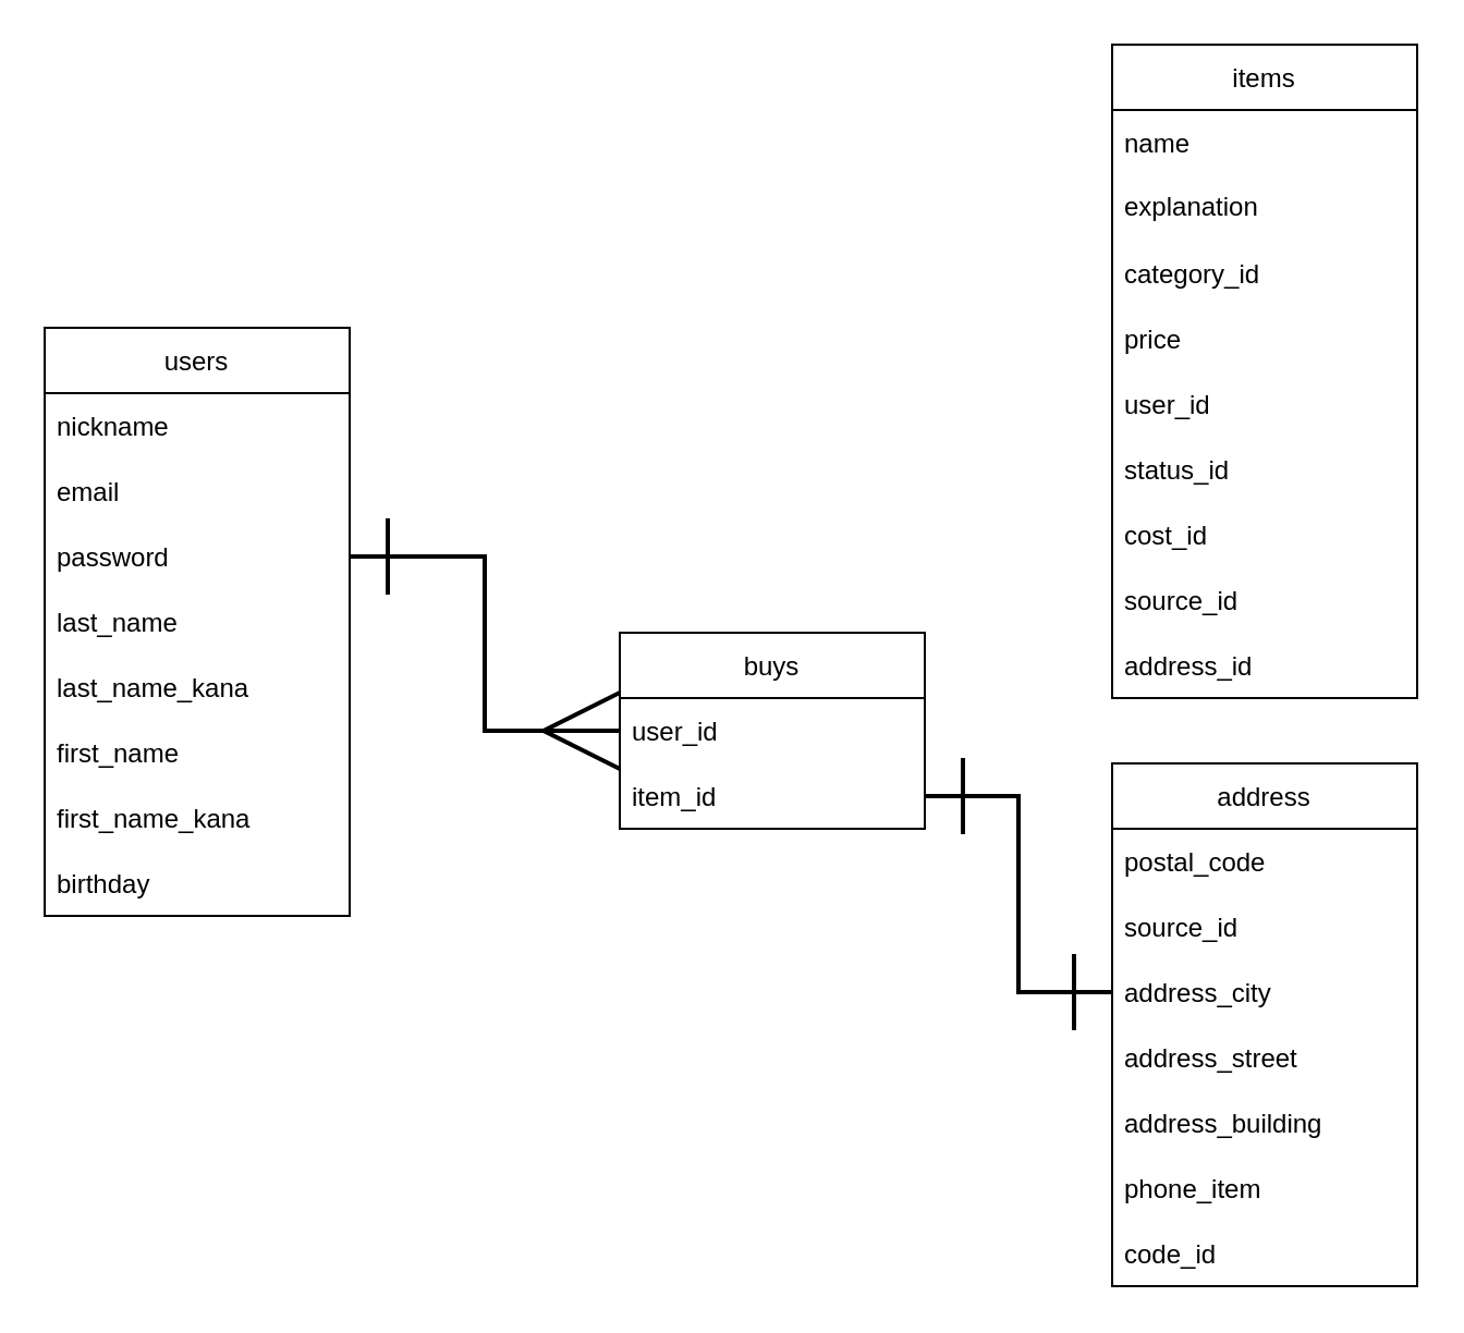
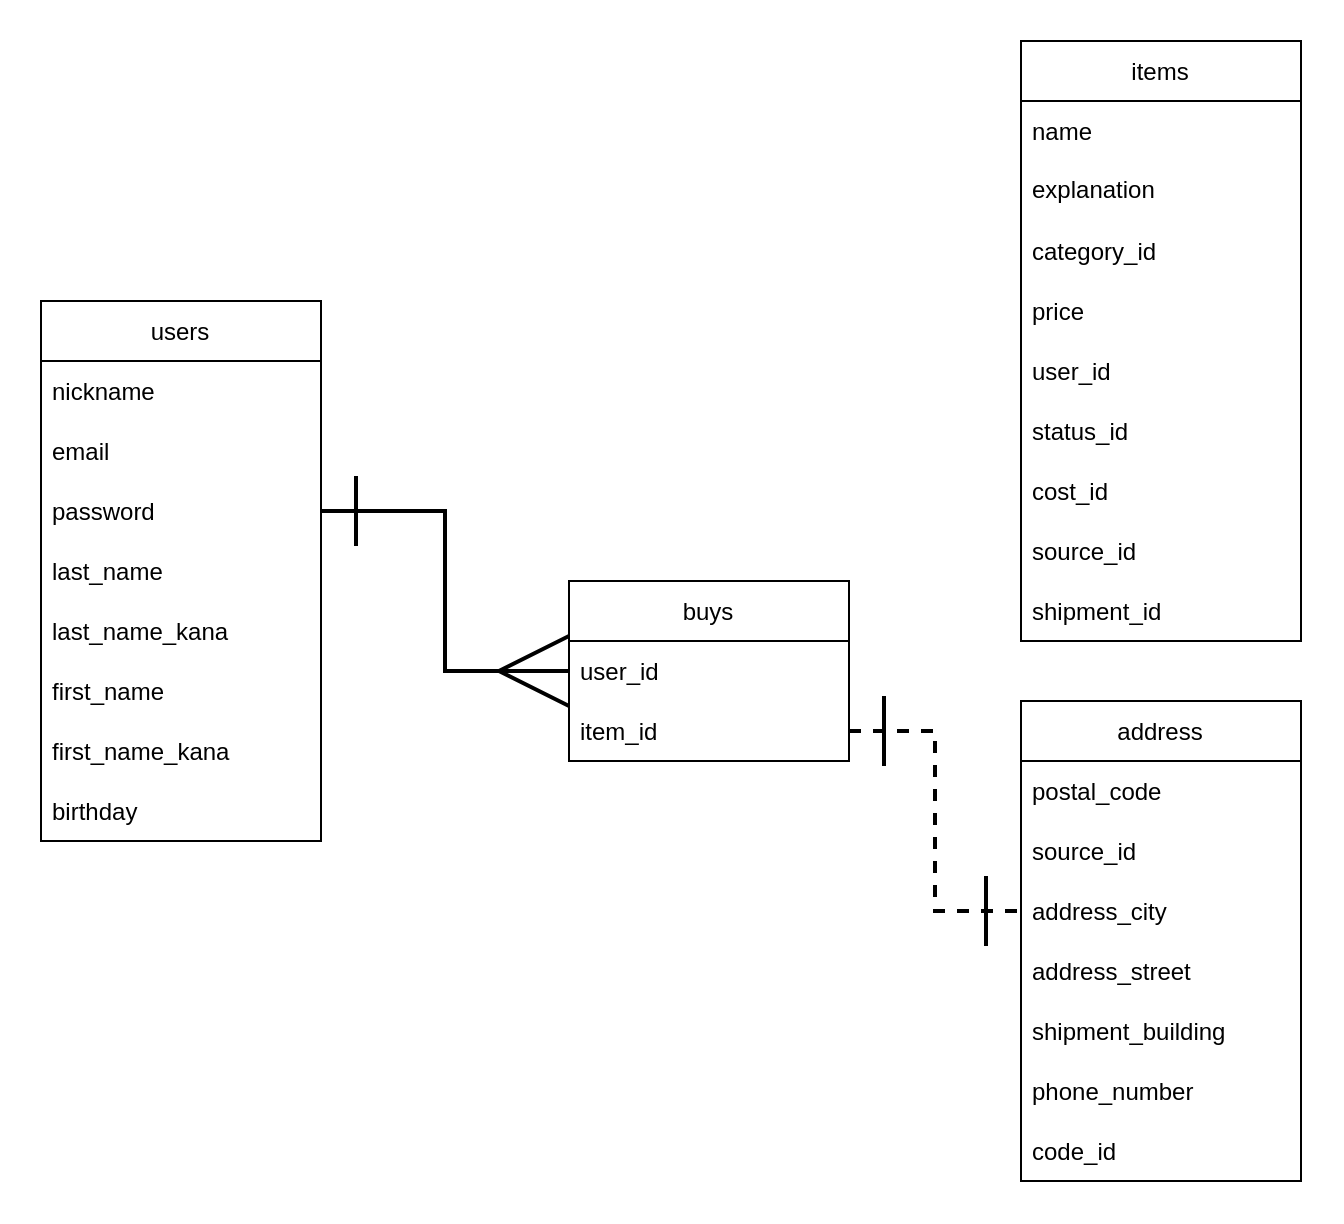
  <mxCell id="0" />
  <mxCell id="1" parent="0" />
  <mxCell id="2" value="users" style="swimlane;fontStyle=0;childLayout=stackLayout;horizontal=1;startSize=30;horizontalStack=0;resizeParent=1;resizeParentMax=0;resizeLast=0;collapsible=1;marginBottom=0;" vertex="1" parent="1"><mxGeometry x="20" y="150" width="140" height="270" as="geometry" /></mxCell>
  <mxCell id="3" value="nickname   " style="text;strokeColor=none;fillColor=none;align=left;verticalAlign=middle;spacingLeft=4;spacingRight=4;overflow=hidden;points=[[0,0.5],[1,0.5]];portConstraint=eastwest;rotatable=0;" vertex="1" parent="2"><mxGeometry y="30" width="140" height="30" as="geometry" /></mxCell>
  <mxCell id="4" value="email    " style="text;strokeColor=none;fillColor=none;align=left;verticalAlign=middle;spacingLeft=4;spacingRight=4;overflow=hidden;points=[[0,0.5],[1,0.5]];portConstraint=eastwest;rotatable=0;" vertex="1" parent="2"><mxGeometry y="60" width="140" height="30" as="geometry" /></mxCell>
  <mxCell id="5" value="password" style="text;strokeColor=none;fillColor=none;align=left;verticalAlign=middle;spacingLeft=4;spacingRight=4;overflow=hidden;points=[[0,0.5],[1,0.5]];portConstraint=eastwest;rotatable=0;" vertex="1" parent="2"><mxGeometry y="90" width="140" height="30" as="geometry" /></mxCell>
  <mxCell id="6" value="last_name" style="text;strokeColor=none;fillColor=none;align=left;verticalAlign=middle;spacingLeft=4;spacingRight=4;overflow=hidden;points=[[0,0.5],[1,0.5]];portConstraint=eastwest;rotatable=0;" vertex="1" parent="2"><mxGeometry y="120" width="140" height="30" as="geometry" /></mxCell>
  <mxCell id="7" value="last_name_kana" style="text;strokeColor=none;fillColor=none;align=left;verticalAlign=middle;spacingLeft=4;spacingRight=4;overflow=hidden;points=[[0,0.5],[1,0.5]];portConstraint=eastwest;rotatable=0;" vertex="1" parent="2"><mxGeometry y="150" width="140" height="30" as="geometry" /></mxCell>
  <mxCell id="8" value="first_name" style="text;strokeColor=none;fillColor=none;align=left;verticalAlign=middle;spacingLeft=4;spacingRight=4;overflow=hidden;points=[[0,0.5],[1,0.5]];portConstraint=eastwest;rotatable=0;" vertex="1" parent="2"><mxGeometry y="180" width="140" height="30" as="geometry" /></mxCell>
  <mxCell id="9" value="first_name_kana" style="text;strokeColor=none;fillColor=none;align=left;verticalAlign=middle;spacingLeft=4;spacingRight=4;overflow=hidden;points=[[0,0.5],[1,0.5]];portConstraint=eastwest;rotatable=0;" vertex="1" parent="2"><mxGeometry y="210" width="140" height="30" as="geometry" /></mxCell>
  <mxCell id="10" value="birthday" style="text;strokeColor=none;fillColor=none;align=left;verticalAlign=middle;spacingLeft=4;spacingRight=4;overflow=hidden;points=[[0,0.5],[1,0.5]];portConstraint=eastwest;rotatable=0;" vertex="1" parent="2"><mxGeometry y="240" width="140" height="30" as="geometry" /></mxCell>
  <mxCell id="11" value="items" style="swimlane;fontStyle=0;childLayout=stackLayout;horizontal=1;startSize=30;horizontalStack=0;resizeParent=1;resizeParentMax=0;resizeLast=0;collapsible=1;marginBottom=0;" vertex="1" parent="1"><mxGeometry x="510" y="20" width="140" height="300" as="geometry" /></mxCell>
  <mxCell id="12" value="name" style="text;strokeColor=none;fillColor=none;align=left;verticalAlign=middle;spacingLeft=4;spacingRight=4;overflow=hidden;points=[[0,0.5],[1,0.5]];portConstraint=eastwest;rotatable=0;" vertex="1" parent="11"><mxGeometry y="30" width="140" height="30" as="geometry" /></mxCell>
  <mxCell id="13" value="explanation" style="text;strokeColor=none;fillColor=none;align=left;verticalAlign=middle;spacingLeft=4;spacingRight=4;overflow=hidden;points=[[0,0.5],[1,0.5]];portConstraint=eastwest;rotatable=0;whiteSpace=wrap;" vertex="1" parent="11"><mxGeometry y="60" width="140" height="30" as="geometry" /></mxCell>
  <mxCell id="14" value="category_id" style="text;strokeColor=none;fillColor=none;align=left;verticalAlign=middle;spacingLeft=4;spacingRight=4;overflow=hidden;points=[[0,0.5],[1,0.5]];portConstraint=eastwest;rotatable=0;" vertex="1" parent="11"><mxGeometry y="90" width="140" height="30" as="geometry" /></mxCell>
  <mxCell id="15" value="price" style="text;strokeColor=none;fillColor=none;align=left;verticalAlign=middle;spacingLeft=4;spacingRight=4;overflow=hidden;points=[[0,0.5],[1,0.5]];portConstraint=eastwest;rotatable=0;" vertex="1" parent="11"><mxGeometry y="120" width="140" height="30" as="geometry" /></mxCell>
  <mxCell id="16" value="user_id" style="text;strokeColor=none;fillColor=none;align=left;verticalAlign=middle;spacingLeft=4;spacingRight=4;overflow=hidden;points=[[0,0.5],[1,0.5]];portConstraint=eastwest;rotatable=0;" vertex="1" parent="11"><mxGeometry y="150" width="140" height="30" as="geometry" /></mxCell>
  <mxCell id="17" value="status_id" style="text;strokeColor=none;fillColor=none;align=left;verticalAlign=middle;spacingLeft=4;spacingRight=4;overflow=hidden;points=[[0,0.5],[1,0.5]];portConstraint=eastwest;rotatable=0;" vertex="1" parent="11"><mxGeometry y="180" width="140" height="30" as="geometry" /></mxCell>
  <mxCell id="18" value="cost_id" style="text;strokeColor=none;fillColor=none;align=left;verticalAlign=middle;spacingLeft=4;spacingRight=4;overflow=hidden;points=[[0,0.5],[1,0.5]];portConstraint=eastwest;rotatable=0;" vertex="1" parent="11"><mxGeometry y="210" width="140" height="30" as="geometry" /></mxCell>
  <mxCell id="19" value="source_id" style="text;strokeColor=none;fillColor=none;align=left;verticalAlign=middle;spacingLeft=4;spacingRight=4;overflow=hidden;points=[[0,0.5],[1,0.5]];portConstraint=eastwest;rotatable=0;" vertex="1" parent="11"><mxGeometry y="240" width="140" height="30" as="geometry" /></mxCell>
- <mxCell id="20" value="address_id" style="text;strokeColor=none;fillColor=none;align=left;verticalAlign=middle;spacingLeft=4;spacingRight=4;overflow=hidden;points=[[0,0.5],[1,0.5]];portConstraint=eastwest;rotatable=0;" vertex="1" parent="11"><mxGeometry y="270" width="140" height="30" as="geometry" /></mxCell>
+ <mxCell id="20" value="shipment_id" style="text;strokeColor=none;fillColor=none;align=left;verticalAlign=middle;spacingLeft=4;spacingRight=4;overflow=hidden;points=[[0,0.5],[1,0.5]];portConstraint=eastwest;rotatable=0;" vertex="1" parent="11"><mxGeometry y="270" width="140" height="30" as="geometry" /></mxCell>
  <mxCell id="21" value="address" style="swimlane;fontStyle=0;childLayout=stackLayout;horizontal=1;startSize=30;horizontalStack=0;resizeParent=1;resizeParentMax=0;resizeLast=0;collapsible=1;marginBottom=0;" vertex="1" parent="1"><mxGeometry x="510" y="350" width="140" height="240" as="geometry" /></mxCell>
  <mxCell id="22" value="postal_code" style="text;strokeColor=none;fillColor=none;align=left;verticalAlign=middle;spacingLeft=4;spacingRight=4;overflow=hidden;points=[[0,0.5],[1,0.5]];portConstraint=eastwest;rotatable=0;" vertex="1" parent="21"><mxGeometry y="30" width="140" height="30" as="geometry" /></mxCell>
  <mxCell id="23" value="source_id" style="text;strokeColor=none;fillColor=none;align=left;verticalAlign=middle;spacingLeft=4;spacingRight=4;overflow=hidden;points=[[0,0.5],[1,0.5]];portConstraint=eastwest;rotatable=0;" vertex="1" parent="21"><mxGeometry y="60" width="140" height="30" as="geometry" /></mxCell>
  <mxCell id="24" value="address_city" style="text;strokeColor=none;fillColor=none;align=left;verticalAlign=middle;spacingLeft=4;spacingRight=4;overflow=hidden;points=[[0,0.5],[1,0.5]];portConstraint=eastwest;rotatable=0;" vertex="1" parent="21"><mxGeometry y="90" width="140" height="30" as="geometry" /></mxCell>
  <mxCell id="25" value="address_street" style="text;strokeColor=none;fillColor=none;align=left;verticalAlign=middle;spacingLeft=4;spacingRight=4;overflow=hidden;points=[[0,0.5],[1,0.5]];portConstraint=eastwest;rotatable=0;" vertex="1" parent="21"><mxGeometry y="120" width="140" height="30" as="geometry" /></mxCell>
- <mxCell id="26" value="address_building" style="text;strokeColor=none;fillColor=none;align=left;verticalAlign=middle;spacingLeft=4;spacingRight=4;overflow=hidden;points=[[0,0.5],[1,0.5]];portConstraint=eastwest;rotatable=0;" vertex="1" parent="21"><mxGeometry y="150" width="140" height="30" as="geometry" /></mxCell>
- <mxCell id="27" value="phone_item" style="text;strokeColor=none;fillColor=none;align=left;verticalAlign=middle;spacingLeft=4;spacingRight=4;overflow=hidden;points=[[0,0.5],[1,0.5]];portConstraint=eastwest;rotatable=0;" vertex="1" parent="21"><mxGeometry y="180" width="140" height="30" as="geometry" /></mxCell>
+ <mxCell id="26" value="shipment_building" style="text;strokeColor=none;fillColor=none;align=left;verticalAlign=middle;spacingLeft=4;spacingRight=4;overflow=hidden;points=[[0,0.5],[1,0.5]];portConstraint=eastwest;rotatable=0;" vertex="1" parent="21"><mxGeometry y="150" width="140" height="30" as="geometry" /></mxCell>
+ <mxCell id="27" value="phone_number" style="text;strokeColor=none;fillColor=none;align=left;verticalAlign=middle;spacingLeft=4;spacingRight=4;overflow=hidden;points=[[0,0.5],[1,0.5]];portConstraint=eastwest;rotatable=0;" vertex="1" parent="21"><mxGeometry y="180" width="140" height="30" as="geometry" /></mxCell>
  <mxCell id="28" value="code_id" style="text;strokeColor=none;fillColor=none;align=left;verticalAlign=middle;spacingLeft=4;spacingRight=4;overflow=hidden;points=[[0,0.5],[1,0.5]];portConstraint=eastwest;rotatable=0;" vertex="1" parent="21"><mxGeometry y="210" width="140" height="30" as="geometry" /></mxCell>
  <mxCell id="29" value="buys" style="swimlane;fontStyle=0;childLayout=stackLayout;horizontal=1;startSize=30;horizontalStack=0;resizeParent=1;resizeParentMax=0;resizeLast=0;collapsible=1;marginBottom=0;" vertex="1" parent="1"><mxGeometry x="284" y="290" width="140" height="90" as="geometry" /></mxCell>
  <mxCell id="30" value="user_id   " style="text;strokeColor=none;fillColor=none;align=left;verticalAlign=middle;spacingLeft=4;spacingRight=4;overflow=hidden;points=[[0,0.5],[1,0.5]];portConstraint=eastwest;rotatable=0;" vertex="1" parent="29"><mxGeometry y="30" width="140" height="30" as="geometry" /></mxCell>
  <mxCell id="31" value="item_id" style="text;strokeColor=none;fillColor=none;align=left;verticalAlign=middle;spacingLeft=4;spacingRight=4;overflow=hidden;points=[[0,0.5],[1,0.5]];portConstraint=eastwest;rotatable=0;" vertex="1" parent="29"><mxGeometry y="60" width="140" height="30" as="geometry" /></mxCell>
- <mxCell id="32" style="edgeStyle=orthogonalEdgeStyle;rounded=0;jumpStyle=none;jumpSize=10;html=1;exitX=1;exitY=0.5;exitDx=0;exitDy=0;entryX=0;entryY=0.5;entryDx=0;entryDy=0;startArrow=ERone;startFill=0;endArrow=ERone;endFill=0;startSize=32;endSize=32;sourcePerimeterSpacing=6;targetPerimeterSpacing=5;strokeColor=default;strokeWidth=2;" edge="1" parent="1" source="31" target="24"><mxGeometry relative="1" as="geometry" /></mxCell>
+ <mxCell id="32" style="edgeStyle=orthogonalEdgeStyle;rounded=0;jumpStyle=none;jumpSize=10;html=1;exitX=1;exitY=0.5;exitDx=0;exitDy=0;entryX=0;entryY=0.5;entryDx=0;entryDy=0;startArrow=ERone;startFill=0;endArrow=ERone;endFill=0;startSize=32;endSize=32;sourcePerimeterSpacing=6;targetPerimeterSpacing=5;strokeColor=default;strokeWidth=2;dashed=1;" edge="1" parent="1" source="31" target="24"><mxGeometry relative="1" as="geometry" /></mxCell>
  <mxCell id="33" style="edgeStyle=orthogonalEdgeStyle;rounded=0;jumpStyle=none;jumpSize=10;html=1;exitX=1;exitY=0.5;exitDx=0;exitDy=0;entryX=0;entryY=0.5;entryDx=0;entryDy=0;startArrow=ERone;startFill=0;endArrow=ERmany;endFill=0;startSize=32;endSize=32;sourcePerimeterSpacing=6;targetPerimeterSpacing=5;strokeColor=default;strokeWidth=2;" edge="1" parent="1" source="5" target="30"><mxGeometry relative="1" as="geometry" /></mxCell>
